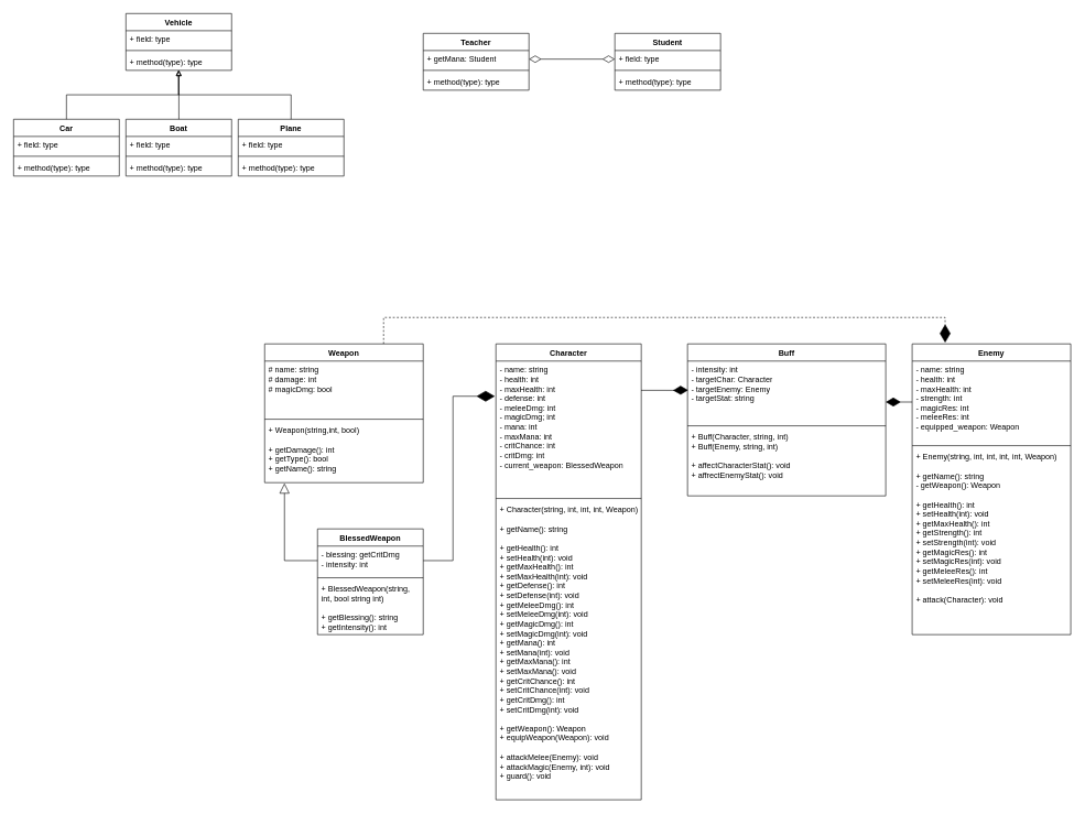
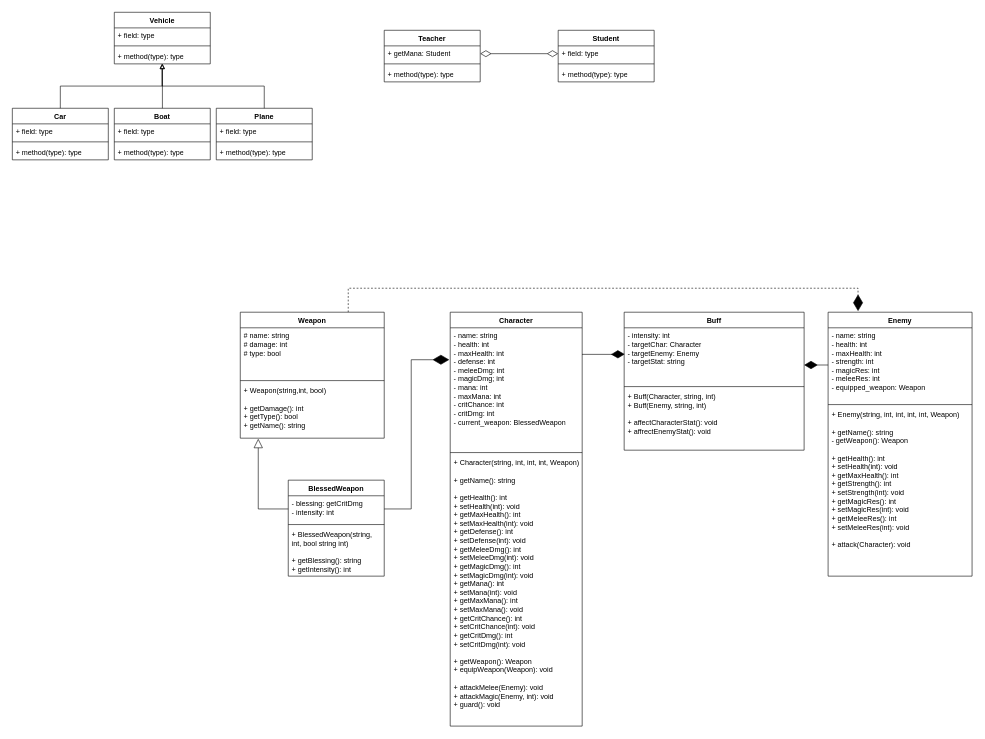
  <mxCell id="0" />
  <mxCell id="1" parent="0" />
  <mxCell id="2" value="Character" style="swimlane;fontStyle=1;align=center;verticalAlign=top;childLayout=stackLayout;horizontal=1;startSize=26;horizontalStack=0;resizeParent=1;resizeParentMax=0;resizeLast=0;collapsible=1;marginBottom=0;whiteSpace=wrap;html=1;" parent="1" vertex="1"><mxGeometry x="750" y="520" width="220" height="690" as="geometry" /></mxCell>
  <mxCell id="3" value="&lt;div&gt;- name: string&lt;br&gt;&lt;/div&gt;&lt;div&gt;- health: int&lt;br&gt;&lt;/div&gt;&lt;div&gt;- maxHealth: int&lt;br&gt;&lt;/div&gt;&lt;div&gt;- defense: int&lt;br&gt;&lt;/div&gt;&lt;div&gt;- meleeDmg: int&lt;br&gt;&lt;/div&gt;&lt;div&gt;- magicDmg; int&lt;br&gt;&lt;/div&gt;&lt;div&gt;- mana: int&lt;/div&gt;&lt;div&gt;- maxMana: int&lt;br&gt;&lt;/div&gt;&lt;div&gt;- critChance: int&lt;br&gt;&lt;/div&gt;&lt;div&gt;- critDmg: int&lt;br&gt;&lt;/div&gt;&lt;div&gt;- current_weapon: BlessedWeapon&lt;br&gt;&lt;/div&gt;&lt;div&gt;&lt;br&gt;&lt;/div&gt;&lt;div&gt;&lt;br&gt;&lt;/div&gt;" style="text;strokeColor=none;fillColor=none;align=left;verticalAlign=top;spacingLeft=4;spacingRight=4;overflow=hidden;rotatable=0;points=[[0,0.5],[1,0.5]];portConstraint=eastwest;whiteSpace=wrap;html=1;" parent="2" vertex="1"><mxGeometry y="26" width="220" height="204" as="geometry" /></mxCell>
  <mxCell id="4" value="" style="line;strokeWidth=1;fillColor=none;align=left;verticalAlign=middle;spacingTop=-1;spacingLeft=3;spacingRight=3;rotatable=0;labelPosition=right;points=[];portConstraint=eastwest;strokeColor=inherit;" parent="2" vertex="1"><mxGeometry y="230" width="220" height="8" as="geometry" /></mxCell>
  <mxCell id="5" value="&lt;div&gt;+ Character(string, int, int, int, Weapon)&lt;/div&gt;&lt;div&gt;&lt;br&gt;&lt;/div&gt;&lt;div&gt;+ getName(): string&lt;br&gt;&lt;br&gt;&lt;/div&gt;&lt;div&gt;+ getHealth(): int&lt;/div&gt;&lt;div&gt;+ setHealth(int): void&lt;br&gt;&lt;/div&gt;&lt;div&gt;+ getMaxHealth(): int&lt;/div&gt;&lt;div&gt;+ setMaxHealth(int): void&lt;/div&gt;&lt;div&gt;+ getDefense(): int&lt;/div&gt;&lt;div&gt;+ setDefense(int): void&lt;/div&gt;&lt;div&gt;+ getMeleeDmg(): int&lt;/div&gt;&lt;div&gt;+ setMeleeDmg(int): void&lt;/div&gt;&lt;div&gt;+ getMagicDmg(): int&lt;/div&gt;&lt;div&gt;+ setMagicDmg(int): void&lt;/div&gt;&lt;div&gt;+ getMana(): int&lt;/div&gt;&lt;div&gt;+ setMana(int): void&lt;/div&gt;&lt;div&gt;+ getMaxMana(): int&lt;/div&gt;&lt;div&gt;+ setMaxMana(): void&lt;br&gt;&lt;/div&gt;&lt;div&gt;+ getCritChance(): int&lt;/div&gt;&lt;div&gt;+ setCritChance(int): void&lt;/div&gt;&lt;div&gt;+ getCritDmg(): int&lt;/div&gt;&lt;div&gt;+ setCritDmg(int): void&lt;/div&gt;&lt;div&gt;&lt;br&gt;&lt;/div&gt;&lt;div&gt;+ getWeapon(): Weapon&lt;/div&gt;&lt;div&gt;+ equipWeapon(Weapon): void&lt;/div&gt;&lt;div&gt;&lt;br&gt;&lt;/div&gt;&lt;div&gt;+ attackMelee(Enemy): void&lt;/div&gt;&lt;div&gt;+ attackMagic(Enemy, int): void&lt;/div&gt;&lt;div&gt;+ guard(): void&lt;br&gt;&lt;/div&gt;" style="text;strokeColor=none;fillColor=none;align=left;verticalAlign=top;spacingLeft=4;spacingRight=4;overflow=hidden;rotatable=0;points=[[0,0.5],[1,0.5]];portConstraint=eastwest;whiteSpace=wrap;html=1;" parent="2" vertex="1"><mxGeometry y="238" width="220" height="452" as="geometry" /></mxCell>
  <mxCell id="6" value="Enemy" style="swimlane;fontStyle=1;align=center;verticalAlign=top;childLayout=stackLayout;horizontal=1;startSize=26;horizontalStack=0;resizeParent=1;resizeParentMax=0;resizeLast=0;collapsible=1;marginBottom=0;whiteSpace=wrap;html=1;" parent="1" vertex="1"><mxGeometry x="1380" y="520" width="240" height="440" as="geometry" /></mxCell>
  <mxCell id="7" value="&lt;div&gt;- name: string&lt;br&gt;- health: int&lt;/div&gt;&lt;div&gt;- maxHealth: int&lt;br&gt;&lt;/div&gt;&lt;div&gt;- strength: int&lt;br&gt;&lt;/div&gt;&lt;div&gt;- magicRes: int&lt;br&gt;&lt;/div&gt;&lt;div&gt;- meleeRes: int&lt;/div&gt;&lt;div&gt;- equipped_weapon: Weapon&lt;br&gt;&lt;/div&gt;&lt;div&gt;&lt;br&gt;&lt;/div&gt;" style="text;strokeColor=none;fillColor=none;align=left;verticalAlign=top;spacingLeft=4;spacingRight=4;overflow=hidden;rotatable=0;points=[[0,0.5],[1,0.5]];portConstraint=eastwest;whiteSpace=wrap;html=1;" parent="6" vertex="1"><mxGeometry y="26" width="240" height="124" as="geometry" /></mxCell>
  <mxCell id="8" value="" style="line;strokeWidth=1;fillColor=none;align=left;verticalAlign=middle;spacingTop=-1;spacingLeft=3;spacingRight=3;rotatable=0;labelPosition=right;points=[];portConstraint=eastwest;strokeColor=inherit;" parent="6" vertex="1"><mxGeometry y="150" width="240" height="8" as="geometry" /></mxCell>
  <mxCell id="9" value="&lt;div&gt;+ Enemy(string, int, int, int, int, Weapon)&lt;/div&gt;&lt;div&gt;&lt;br&gt;&lt;/div&gt;&lt;div&gt;+ getName(): string&lt;/div&gt;&lt;div&gt;- getWeapon(): Weapon&lt;/div&gt;&lt;div&gt;&lt;br&gt;&lt;/div&gt;&lt;div&gt;+ getHealth(): int&lt;/div&gt;&lt;div&gt;+ setHealth(int): void&lt;/div&gt;&lt;div&gt;+ getMaxHealth(): int&lt;br&gt;&lt;/div&gt;&lt;div&gt;+ getStrength(): int&lt;/div&gt;&lt;div&gt;+ setStrength(int): void&lt;/div&gt;&lt;div&gt;+ getMagicRes(): int&lt;/div&gt;&lt;div&gt;+ setMagicRes(int): void&lt;/div&gt;&lt;div&gt;+ getMeleeRes(): int&lt;/div&gt;&lt;div&gt;+ setMeleeRes(int): void&lt;br&gt;&lt;/div&gt;&lt;div&gt;&lt;br&gt;+ attack(Character): void&lt;/div&gt;" style="text;strokeColor=none;fillColor=none;align=left;verticalAlign=top;spacingLeft=4;spacingRight=4;overflow=hidden;rotatable=0;points=[[0,0.5],[1,0.5]];portConstraint=eastwest;whiteSpace=wrap;html=1;" parent="6" vertex="1"><mxGeometry y="158" width="240" height="282" as="geometry" /></mxCell>
  <mxCell id="10" value="Buff" style="swimlane;fontStyle=1;align=center;verticalAlign=top;childLayout=stackLayout;horizontal=1;startSize=26;horizontalStack=0;resizeParent=1;resizeParentMax=0;resizeLast=0;collapsible=1;marginBottom=0;whiteSpace=wrap;html=1;" parent="1" vertex="1"><mxGeometry x="1040" y="520" width="300" height="230" as="geometry" /></mxCell>
  <mxCell id="11" value="&lt;div&gt;- intensity: int&lt;/div&gt;&lt;div&gt;- targetChar: Character&lt;/div&gt;&lt;div&gt;- targetEnemy: Enemy&lt;br&gt;&lt;/div&gt;&lt;div&gt;- targetStat: string&lt;/div&gt;&lt;div&gt;&lt;br&gt;&lt;/div&gt;" style="text;strokeColor=none;fillColor=none;align=left;verticalAlign=top;spacingLeft=4;spacingRight=4;overflow=hidden;rotatable=0;points=[[0,0.5],[1,0.5]];portConstraint=eastwest;whiteSpace=wrap;html=1;" parent="10" vertex="1"><mxGeometry y="26" width="300" height="94" as="geometry" /></mxCell>
  <mxCell id="12" value="" style="line;strokeWidth=1;fillColor=none;align=left;verticalAlign=middle;spacingTop=-1;spacingLeft=3;spacingRight=3;rotatable=0;labelPosition=right;points=[];portConstraint=eastwest;strokeColor=inherit;" parent="10" vertex="1"><mxGeometry y="120" width="300" height="8" as="geometry" /></mxCell>
  <mxCell id="13" value="&lt;div&gt;+ Buff(Character, string, int)&lt;/div&gt;&lt;div&gt;+ Buff(Enemy, string, int)&lt;br&gt;&lt;/div&gt;&lt;div&gt;&lt;br&gt;&lt;/div&gt;&lt;div&gt;+ affectCharacterStat(): void&lt;/div&gt;&lt;div&gt;+ affrectEnemyStat(): void&lt;br&gt;&lt;/div&gt;" style="text;strokeColor=none;fillColor=none;align=left;verticalAlign=top;spacingLeft=4;spacingRight=4;overflow=hidden;rotatable=0;points=[[0,0.5],[1,0.5]];portConstraint=eastwest;whiteSpace=wrap;html=1;" parent="10" vertex="1"><mxGeometry y="128" width="300" height="102" as="geometry" /></mxCell>
  <mxCell id="14" style="edgeStyle=orthogonalEdgeStyle;rounded=0;orthogonalLoop=1;jettySize=auto;html=1;exitX=0.75;exitY=0;exitDx=0;exitDy=0;endArrow=diamondThin;endFill=1;endSize=25;entryX=0.208;entryY=-0.004;entryDx=0;entryDy=0;entryPerimeter=0;dashed=1;" parent="1" source="15" target="6" edge="1"><mxGeometry relative="1" as="geometry"><mxPoint x="1490" y="500" as="targetPoint" /><Array as="points"><mxPoint x="580" y="480" /><mxPoint x="1430" y="480" /></Array></mxGeometry></mxCell>
  <mxCell id="15" value="Weapon" style="swimlane;fontStyle=1;align=center;verticalAlign=top;childLayout=stackLayout;horizontal=1;startSize=26;horizontalStack=0;resizeParent=1;resizeParentMax=0;resizeLast=0;collapsible=1;marginBottom=0;whiteSpace=wrap;html=1;" parent="1" vertex="1"><mxGeometry x="400" y="520" width="240" height="210" as="geometry" /></mxCell>
- <mxCell id="16" value="&lt;div&gt;# name: string&lt;/div&gt;&lt;div&gt;# damage: int&lt;/div&gt;&lt;div&gt;# magicDmg: bool&lt;/div&gt;" style="text;strokeColor=none;fillColor=none;align=left;verticalAlign=top;spacingLeft=4;spacingRight=4;overflow=hidden;rotatable=0;points=[[0,0.5],[1,0.5]];portConstraint=eastwest;whiteSpace=wrap;html=1;" parent="15" vertex="1"><mxGeometry y="26" width="240" height="84" as="geometry" /></mxCell>
+ <mxCell id="16" value="&lt;div&gt;# name: string&lt;/div&gt;&lt;div&gt;# damage: int&lt;/div&gt;&lt;div&gt;# type: bool&lt;/div&gt;" style="text;strokeColor=none;fillColor=none;align=left;verticalAlign=top;spacingLeft=4;spacingRight=4;overflow=hidden;rotatable=0;points=[[0,0.5],[1,0.5]];portConstraint=eastwest;whiteSpace=wrap;html=1;" parent="15" vertex="1"><mxGeometry y="26" width="240" height="84" as="geometry" /></mxCell>
  <mxCell id="17" value="" style="line;strokeWidth=1;fillColor=none;align=left;verticalAlign=middle;spacingTop=-1;spacingLeft=3;spacingRight=3;rotatable=0;labelPosition=right;points=[];portConstraint=eastwest;strokeColor=inherit;" parent="15" vertex="1"><mxGeometry y="110" width="240" height="8" as="geometry" /></mxCell>
  <mxCell id="18" value="&lt;div&gt;+ Weapon(string,int, bool)&lt;/div&gt;&lt;div&gt;&lt;br&gt;&lt;/div&gt;&lt;div&gt;+ getDamage(): int&lt;/div&gt;&lt;div&gt;+ getType(): bool&lt;/div&gt;&lt;div&gt;+ getName(): string&lt;br&gt;&lt;/div&gt;" style="text;strokeColor=none;fillColor=none;align=left;verticalAlign=top;spacingLeft=4;spacingRight=4;overflow=hidden;rotatable=0;points=[[0,0.5],[1,0.5]];portConstraint=eastwest;whiteSpace=wrap;html=1;" parent="15" vertex="1"><mxGeometry y="118" width="240" height="92" as="geometry" /></mxCell>
  <mxCell id="19" style="edgeStyle=orthogonalEdgeStyle;rounded=0;orthogonalLoop=1;jettySize=auto;html=1;exitX=0.999;exitY=0.217;exitDx=0;exitDy=0;endArrow=diamondThin;endFill=1;endSize=20;exitPerimeter=0;" parent="1" source="3" edge="1"><mxGeometry relative="1" as="geometry"><mxPoint x="1041" y="590" as="targetPoint" /><Array as="points"><mxPoint x="1020" y="590" /></Array></mxGeometry></mxCell>
  <mxCell id="20" style="edgeStyle=orthogonalEdgeStyle;rounded=0;orthogonalLoop=1;jettySize=auto;html=1;exitX=0;exitY=0.5;exitDx=0;exitDy=0;endSize=20;endArrow=diamondThin;endFill=1;entryX=1;entryY=0.668;entryDx=0;entryDy=0;entryPerimeter=0;" parent="1" source="7" target="11" edge="1"><mxGeometry relative="1" as="geometry"><mxPoint x="1360" y="650" as="targetPoint" /></mxGeometry></mxCell>
  <mxCell id="21" value="BlessedWeapon" style="swimlane;fontStyle=1;align=center;verticalAlign=top;childLayout=stackLayout;horizontal=1;startSize=26;horizontalStack=0;resizeParent=1;resizeParentMax=0;resizeLast=0;collapsible=1;marginBottom=0;whiteSpace=wrap;html=1;" parent="1" vertex="1"><mxGeometry x="480" y="800" width="160" height="160" as="geometry" /></mxCell>
  <mxCell id="22" value="&lt;div&gt;- blessing: getCritDmg&lt;/div&gt;&lt;div&gt;- intensity: int&lt;br&gt;&lt;/div&gt;" style="text;strokeColor=none;fillColor=none;align=left;verticalAlign=top;spacingLeft=4;spacingRight=4;overflow=hidden;rotatable=0;points=[[0,0.5],[1,0.5]];portConstraint=eastwest;whiteSpace=wrap;html=1;" parent="21" vertex="1"><mxGeometry y="26" width="160" height="44" as="geometry" /></mxCell>
  <mxCell id="23" value="" style="line;strokeWidth=1;fillColor=none;align=left;verticalAlign=middle;spacingTop=-1;spacingLeft=3;spacingRight=3;rotatable=0;labelPosition=right;points=[];portConstraint=eastwest;strokeColor=inherit;" parent="21" vertex="1"><mxGeometry y="70" width="160" height="8" as="geometry" /></mxCell>
  <mxCell id="24" value="&lt;div&gt;+ BlessedWeapon(string, int, bool string int)&lt;br&gt;&lt;br&gt;&lt;/div&gt;&lt;div&gt;+ getBlessing(): string&lt;br&gt;+ getIntensity(): int&lt;br&gt;&lt;/div&gt;" style="text;strokeColor=none;fillColor=none;align=left;verticalAlign=top;spacingLeft=4;spacingRight=4;overflow=hidden;rotatable=0;points=[[0,0.5],[1,0.5]];portConstraint=eastwest;whiteSpace=wrap;html=1;" parent="21" vertex="1"><mxGeometry y="78" width="160" height="82" as="geometry" /></mxCell>
  <mxCell id="25" style="edgeStyle=orthogonalEdgeStyle;rounded=0;orthogonalLoop=1;jettySize=auto;html=1;exitX=0;exitY=0.5;exitDx=0;exitDy=0;entryX=0.125;entryY=1.01;entryDx=0;entryDy=0;entryPerimeter=0;endArrow=block;endFill=0;endSize=13;" parent="1" source="22" target="18" edge="1"><mxGeometry relative="1" as="geometry" /></mxCell>
  <mxCell id="26" style="edgeStyle=orthogonalEdgeStyle;rounded=0;orthogonalLoop=1;jettySize=auto;html=1;exitX=1;exitY=0.5;exitDx=0;exitDy=0;entryX=-0.007;entryY=0.261;entryDx=0;entryDy=0;entryPerimeter=0;endArrow=diamondThin;endFill=1;endSize=25;" parent="1" source="22" target="3" edge="1"><mxGeometry relative="1" as="geometry" /></mxCell>
  <mxCell id="27" value="Vehicle" style="swimlane;fontStyle=1;align=center;verticalAlign=top;childLayout=stackLayout;horizontal=1;startSize=26;horizontalStack=0;resizeParent=1;resizeParentMax=0;resizeLast=0;collapsible=1;marginBottom=0;whiteSpace=wrap;html=1;" parent="1" vertex="1"><mxGeometry x="190" y="20" width="160" height="86" as="geometry" /></mxCell>
  <mxCell id="28" value="+ field: type" style="text;strokeColor=none;fillColor=none;align=left;verticalAlign=top;spacingLeft=4;spacingRight=4;overflow=hidden;rotatable=0;points=[[0,0.5],[1,0.5]];portConstraint=eastwest;whiteSpace=wrap;html=1;" parent="27" vertex="1"><mxGeometry y="26" width="160" height="26" as="geometry" /></mxCell>
  <mxCell id="29" value="" style="line;strokeWidth=1;fillColor=none;align=left;verticalAlign=middle;spacingTop=-1;spacingLeft=3;spacingRight=3;rotatable=0;labelPosition=right;points=[];portConstraint=eastwest;strokeColor=inherit;" parent="27" vertex="1"><mxGeometry y="52" width="160" height="8" as="geometry" /></mxCell>
  <mxCell id="30" value="+ method(type): type" style="text;strokeColor=none;fillColor=none;align=left;verticalAlign=top;spacingLeft=4;spacingRight=4;overflow=hidden;rotatable=0;points=[[0,0.5],[1,0.5]];portConstraint=eastwest;whiteSpace=wrap;html=1;" parent="27" vertex="1"><mxGeometry y="60" width="160" height="26" as="geometry" /></mxCell>
  <mxCell id="31" value="Car" style="swimlane;fontStyle=1;align=center;verticalAlign=top;childLayout=stackLayout;horizontal=1;startSize=26;horizontalStack=0;resizeParent=1;resizeParentMax=0;resizeLast=0;collapsible=1;marginBottom=0;whiteSpace=wrap;html=1;" parent="1" vertex="1"><mxGeometry x="20" y="180" width="160" height="86" as="geometry" /></mxCell>
  <mxCell id="32" value="+ field: type" style="text;strokeColor=none;fillColor=none;align=left;verticalAlign=top;spacingLeft=4;spacingRight=4;overflow=hidden;rotatable=0;points=[[0,0.5],[1,0.5]];portConstraint=eastwest;whiteSpace=wrap;html=1;" parent="31" vertex="1"><mxGeometry y="26" width="160" height="26" as="geometry" /></mxCell>
  <mxCell id="33" value="" style="line;strokeWidth=1;fillColor=none;align=left;verticalAlign=middle;spacingTop=-1;spacingLeft=3;spacingRight=3;rotatable=0;labelPosition=right;points=[];portConstraint=eastwest;strokeColor=inherit;" parent="31" vertex="1"><mxGeometry y="52" width="160" height="8" as="geometry" /></mxCell>
  <mxCell id="34" value="+ method(type): type" style="text;strokeColor=none;fillColor=none;align=left;verticalAlign=top;spacingLeft=4;spacingRight=4;overflow=hidden;rotatable=0;points=[[0,0.5],[1,0.5]];portConstraint=eastwest;whiteSpace=wrap;html=1;" parent="31" vertex="1"><mxGeometry y="60" width="160" height="26" as="geometry" /></mxCell>
  <mxCell id="35" value="Boat" style="swimlane;fontStyle=1;align=center;verticalAlign=top;childLayout=stackLayout;horizontal=1;startSize=26;horizontalStack=0;resizeParent=1;resizeParentMax=0;resizeLast=0;collapsible=1;marginBottom=0;whiteSpace=wrap;html=1;" parent="1" vertex="1"><mxGeometry x="190" y="180" width="160" height="86" as="geometry" /></mxCell>
  <mxCell id="36" value="+ field: type" style="text;strokeColor=none;fillColor=none;align=left;verticalAlign=top;spacingLeft=4;spacingRight=4;overflow=hidden;rotatable=0;points=[[0,0.5],[1,0.5]];portConstraint=eastwest;whiteSpace=wrap;html=1;" parent="35" vertex="1"><mxGeometry y="26" width="160" height="26" as="geometry" /></mxCell>
  <mxCell id="37" value="" style="line;strokeWidth=1;fillColor=none;align=left;verticalAlign=middle;spacingTop=-1;spacingLeft=3;spacingRight=3;rotatable=0;labelPosition=right;points=[];portConstraint=eastwest;strokeColor=inherit;" parent="35" vertex="1"><mxGeometry y="52" width="160" height="8" as="geometry" /></mxCell>
  <mxCell id="38" value="+ method(type): type" style="text;strokeColor=none;fillColor=none;align=left;verticalAlign=top;spacingLeft=4;spacingRight=4;overflow=hidden;rotatable=0;points=[[0,0.5],[1,0.5]];portConstraint=eastwest;whiteSpace=wrap;html=1;" parent="35" vertex="1"><mxGeometry y="60" width="160" height="26" as="geometry" /></mxCell>
  <mxCell id="39" value="Plane" style="swimlane;fontStyle=1;align=center;verticalAlign=top;childLayout=stackLayout;horizontal=1;startSize=26;horizontalStack=0;resizeParent=1;resizeParentMax=0;resizeLast=0;collapsible=1;marginBottom=0;whiteSpace=wrap;html=1;" parent="1" vertex="1"><mxGeometry x="360" y="180" width="160" height="86" as="geometry" /></mxCell>
  <mxCell id="40" value="+ field: type" style="text;strokeColor=none;fillColor=none;align=left;verticalAlign=top;spacingLeft=4;spacingRight=4;overflow=hidden;rotatable=0;points=[[0,0.5],[1,0.5]];portConstraint=eastwest;whiteSpace=wrap;html=1;" parent="39" vertex="1"><mxGeometry y="26" width="160" height="26" as="geometry" /></mxCell>
  <mxCell id="41" value="" style="line;strokeWidth=1;fillColor=none;align=left;verticalAlign=middle;spacingTop=-1;spacingLeft=3;spacingRight=3;rotatable=0;labelPosition=right;points=[];portConstraint=eastwest;strokeColor=inherit;" parent="39" vertex="1"><mxGeometry y="52" width="160" height="8" as="geometry" /></mxCell>
  <mxCell id="42" value="+ method(type): type" style="text;strokeColor=none;fillColor=none;align=left;verticalAlign=top;spacingLeft=4;spacingRight=4;overflow=hidden;rotatable=0;points=[[0,0.5],[1,0.5]];portConstraint=eastwest;whiteSpace=wrap;html=1;" parent="39" vertex="1"><mxGeometry y="60" width="160" height="26" as="geometry" /></mxCell>
  <mxCell id="43" style="edgeStyle=orthogonalEdgeStyle;rounded=0;orthogonalLoop=1;jettySize=auto;html=1;exitX=0.5;exitY=0;exitDx=0;exitDy=0;endArrow=block;endFill=0;" parent="1" source="31" edge="1"><mxGeometry relative="1" as="geometry"><mxPoint x="270" y="106" as="targetPoint" /><Array as="points"><mxPoint x="100" y="143" /><mxPoint x="270" y="143" /><mxPoint x="270" y="106" /></Array></mxGeometry></mxCell>
  <mxCell id="44" style="edgeStyle=orthogonalEdgeStyle;rounded=0;orthogonalLoop=1;jettySize=auto;html=1;exitX=0.5;exitY=0;exitDx=0;exitDy=0;entryX=0.501;entryY=0.998;entryDx=0;entryDy=0;entryPerimeter=0;endArrow=block;endFill=0;" parent="1" source="35" target="30" edge="1"><mxGeometry relative="1" as="geometry"><Array as="points"><mxPoint x="270" y="106" /><mxPoint x="270" y="106" /></Array></mxGeometry></mxCell>
  <mxCell id="45" style="edgeStyle=orthogonalEdgeStyle;rounded=0;orthogonalLoop=1;jettySize=auto;html=1;exitX=0.5;exitY=0;exitDx=0;exitDy=0;entryX=0.498;entryY=0.989;entryDx=0;entryDy=0;entryPerimeter=0;endArrow=block;endFill=0;" parent="1" source="39" target="30" edge="1"><mxGeometry relative="1" as="geometry"><Array as="points"><mxPoint x="440" y="143" /><mxPoint x="270" y="143" /><mxPoint x="270" y="106" /></Array></mxGeometry></mxCell>
  <mxCell id="46" value="Teacher" style="swimlane;fontStyle=1;align=center;verticalAlign=top;childLayout=stackLayout;horizontal=1;startSize=26;horizontalStack=0;resizeParent=1;resizeParentMax=0;resizeLast=0;collapsible=1;marginBottom=0;whiteSpace=wrap;html=1;" parent="1" vertex="1"><mxGeometry x="640" y="50" width="160" height="86" as="geometry" /></mxCell>
  <mxCell id="47" value="+ getMana: Student" style="text;strokeColor=none;fillColor=none;align=left;verticalAlign=top;spacingLeft=4;spacingRight=4;overflow=hidden;rotatable=0;points=[[0,0.5],[1,0.5]];portConstraint=eastwest;whiteSpace=wrap;html=1;" parent="46" vertex="1"><mxGeometry y="26" width="160" height="26" as="geometry" /></mxCell>
  <mxCell id="48" value="" style="line;strokeWidth=1;fillColor=none;align=left;verticalAlign=middle;spacingTop=-1;spacingLeft=3;spacingRight=3;rotatable=0;labelPosition=right;points=[];portConstraint=eastwest;strokeColor=inherit;" parent="46" vertex="1"><mxGeometry y="52" width="160" height="8" as="geometry" /></mxCell>
  <mxCell id="49" value="+ method(type): type" style="text;strokeColor=none;fillColor=none;align=left;verticalAlign=top;spacingLeft=4;spacingRight=4;overflow=hidden;rotatable=0;points=[[0,0.5],[1,0.5]];portConstraint=eastwest;whiteSpace=wrap;html=1;" parent="46" vertex="1"><mxGeometry y="60" width="160" height="26" as="geometry" /></mxCell>
  <mxCell id="50" value="Student" style="swimlane;fontStyle=1;align=center;verticalAlign=top;childLayout=stackLayout;horizontal=1;startSize=26;horizontalStack=0;resizeParent=1;resizeParentMax=0;resizeLast=0;collapsible=1;marginBottom=0;whiteSpace=wrap;html=1;" parent="1" vertex="1"><mxGeometry x="930" y="50" width="160" height="86" as="geometry" /></mxCell>
  <mxCell id="51" value="+ field: type" style="text;strokeColor=none;fillColor=none;align=left;verticalAlign=top;spacingLeft=4;spacingRight=4;overflow=hidden;rotatable=0;points=[[0,0.5],[1,0.5]];portConstraint=eastwest;whiteSpace=wrap;html=1;" parent="50" vertex="1"><mxGeometry y="26" width="160" height="26" as="geometry" /></mxCell>
  <mxCell id="52" value="" style="line;strokeWidth=1;fillColor=none;align=left;verticalAlign=middle;spacingTop=-1;spacingLeft=3;spacingRight=3;rotatable=0;labelPosition=right;points=[];portConstraint=eastwest;strokeColor=inherit;" parent="50" vertex="1"><mxGeometry y="52" width="160" height="8" as="geometry" /></mxCell>
  <mxCell id="53" value="+ method(type): type" style="text;strokeColor=none;fillColor=none;align=left;verticalAlign=top;spacingLeft=4;spacingRight=4;overflow=hidden;rotatable=0;points=[[0,0.5],[1,0.5]];portConstraint=eastwest;whiteSpace=wrap;html=1;" parent="50" vertex="1"><mxGeometry y="60" width="160" height="26" as="geometry" /></mxCell>
  <mxCell id="54" style="edgeStyle=orthogonalEdgeStyle;rounded=0;orthogonalLoop=1;jettySize=auto;html=1;exitX=0;exitY=0.5;exitDx=0;exitDy=0;entryX=1;entryY=0.5;entryDx=0;entryDy=0;endArrow=diamondThin;endFill=0;endSize=16;startArrow=diamondThin;startFill=0;startSize=16;" parent="1" source="51" target="47" edge="1"><mxGeometry relative="1" as="geometry" /></mxCell>
